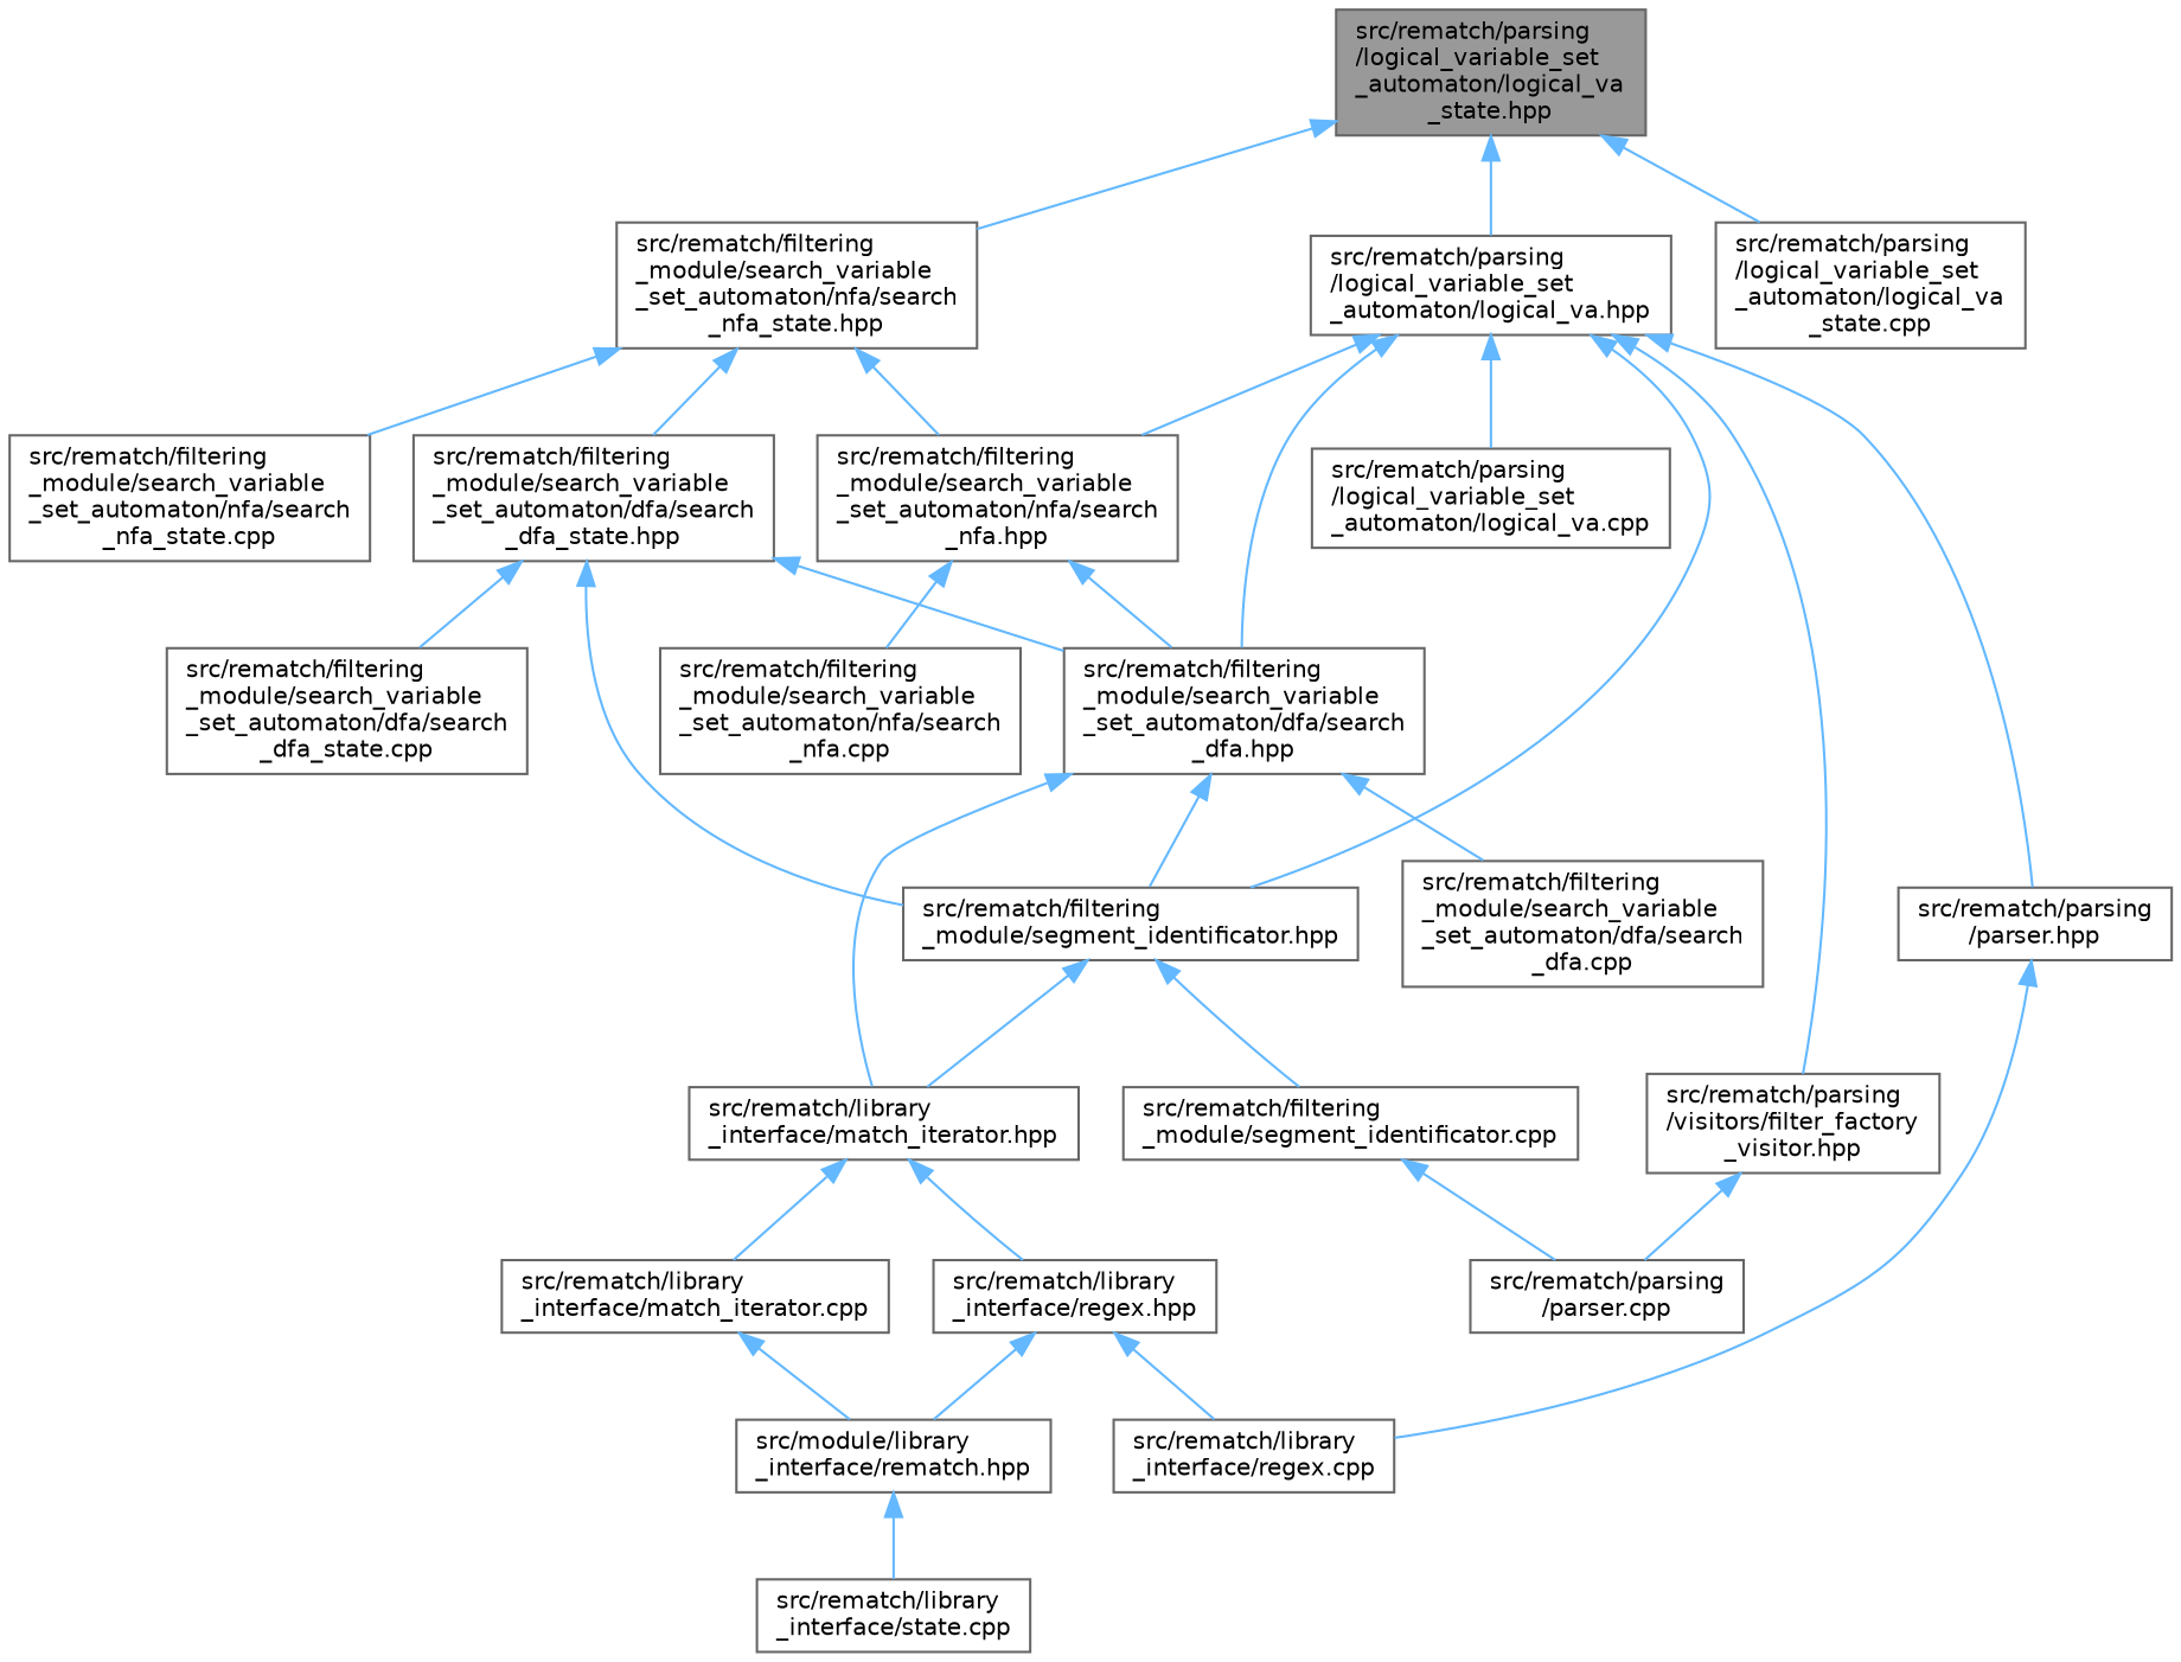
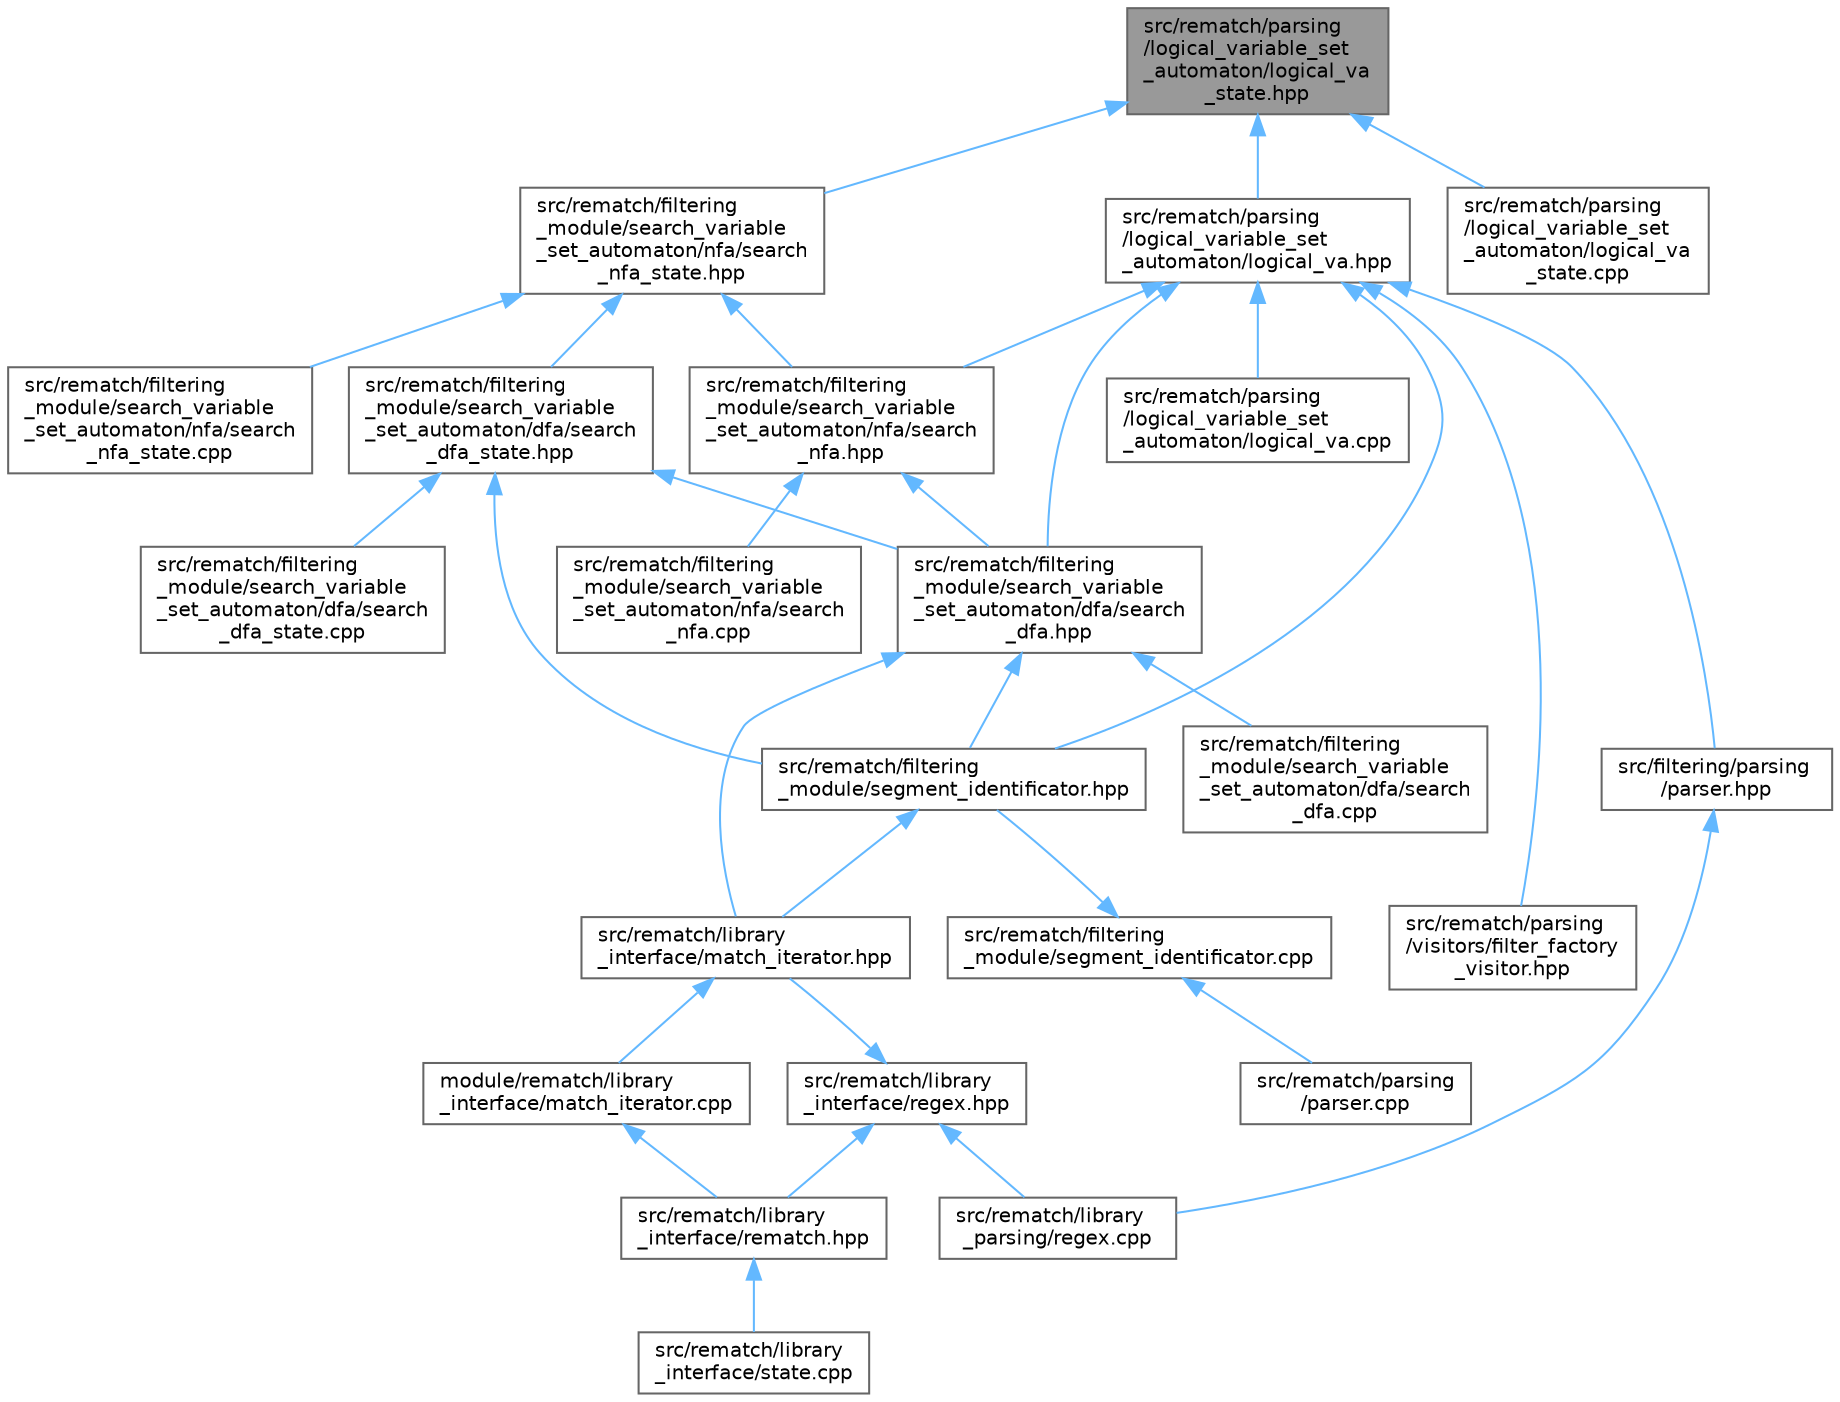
  digraph {
    node [color=grey40 fillcolor=white fontname=Helvetica fontsize=10 shape=box style=filled]
    edge [color=steelblue1 dir=back fontname=Helvetica fontsize=10 labelfontname=Helvetica labelfontsize=10 style=solid]
    n1 [color=gray40 fillcolor=grey60 fontcolor=black height=0.2 label="src/rematch/parsing\l/logical_variable_set\l_automaton/logical_va\l_state.hpp" width=0.4]
    n2 [height=0.2 label="src/rematch/filtering\l_module/search_variable\l_set_automaton/nfa/search\l_nfa_state.hpp" width=0.4]
    n3 [height=0.2 label="src/rematch/parsing\l/logical_variable_set\l_automaton/logical_va.hpp" width=0.4]
    n4 [height=0.2 label="src/rematch/parsing\l/logical_variable_set\l_automaton/logical_va\l_state.cpp" width=0.4]
    n5 [height=0.2 label="src/rematch/filtering\l_module/search_variable\l_set_automaton/dfa/search\l_dfa_state.hpp" width=0.4]
    n6 [height=0.2 label="src/rematch/filtering\l_module/search_variable\l_set_automaton/nfa/search\l_nfa.hpp" width=0.4]
    n7 [height=0.2 label="src/rematch/filtering\l_module/search_variable\l_set_automaton/nfa/search\l_nfa_state.cpp" width=0.4]
    n8 [height=0.2 label="src/rematch/filtering\l_module/search_variable\l_set_automaton/dfa/search\l_dfa.hpp" width=0.4]
    n9 [height=0.2 label="src/rematch/filtering\l_module/segment_identificator.hpp" width=0.4]
    n10 [height=0.2 label="src/rematch/parsing\l/logical_variable_set\l_automaton/logical_va.cpp" width=0.4]
-   n11 [height=0.2 label="src/rematch/parsing\l/parser.hpp" width=0.4]
+   n11 [height=0.2 label="src/filtering/parsing\l/parser.hpp" width=0.4]
    n12 [height=0.2 label="src/rematch/parsing\l/visitors/filter_factory\l_visitor.hpp" width=0.4]
    n13 [height=0.2 label="src/rematch/filtering\l_module/search_variable\l_set_automaton/dfa/search\l_dfa_state.cpp" width=0.4]
    n14 [height=0.2 label="src/rematch/filtering\l_module/search_variable\l_set_automaton/nfa/search\l_nfa.cpp" width=0.4]
    n15 [height=0.2 label="src/rematch/filtering\l_module/search_variable\l_set_automaton/dfa/search\l_dfa.cpp" width=0.4]
    n16 [height=0.2 label="src/rematch/library\l_interface/match_iterator.hpp" width=0.4]
    n17 [height=0.2 label="src/rematch/filtering\l_module/segment_identificator.cpp" width=0.4]
-   n18 [height=0.2 label="src/rematch/library\l_interface/match_iterator.cpp" width=0.4]
+   n18 [height=0.2 label="module/rematch/library\l_interface/match_iterator.cpp" width=0.4]
    n19 [height=0.2 label="src/rematch/library\l_interface/regex.hpp" width=0.4]
    n20 [height=0.2 label="src/rematch/parsing\l/parser.cpp" width=0.4]
-   n21 [height=0.2 label="src/module/library\l_interface/rematch.hpp" width=0.4]
-   n22 [height=0.2 label="src/rematch/library\l_interface/regex.cpp" width=0.4]
+   n21 [height=0.2 label="src/rematch/library\l_interface/rematch.hpp" width=0.4]
+   n22 [height=0.2 label="src/rematch/library\l_parsing/regex.cpp" width=0.4]
    n23 [height=0.2 label="src/rematch/library\l_interface/state.cpp" width=0.4]
    n1 -> n2
    n1 -> n3
    n1 -> n4
    n2 -> n5
    n2 -> n6
    n2 -> n7
    n3 -> n6
    n3 -> n8
    n3 -> n9
    n3 -> n10
    n3 -> n11
    n3 -> n12
    n5 -> n8
    n5 -> n9
    n5 -> n13
    n6 -> n8
    n6 -> n14
    n8 -> n9
    n8 -> n15
    n8 -> n16
    n9 -> n16
-   n9 -> n17
+   n17 -> n9
    n11 -> n22
-   n12 -> n20
    n16 -> n18
-   n16 -> n19
+   n19 -> n16
    n17 -> n20
    n18 -> n21
    n19 -> n21
    n19 -> n22
    n21 -> n23
  }
